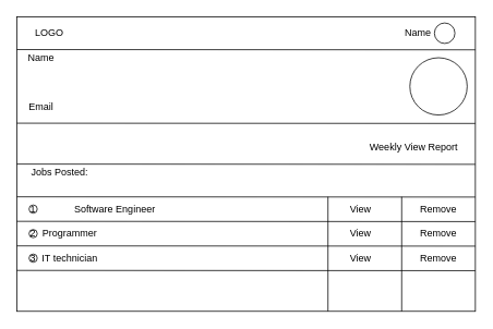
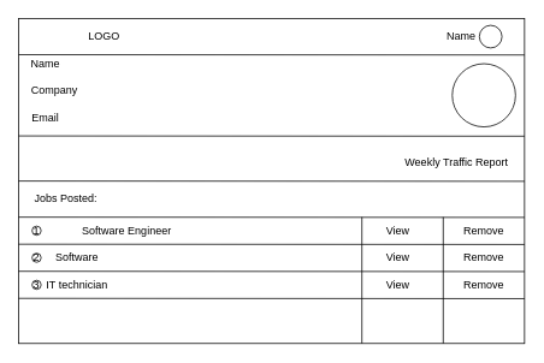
  <mxCell id="0" />
  <mxCell id="1" parent="0" />
  <mxCell id="2" value="" style="rounded=0;whiteSpace=wrap;html=1;" vertex="1" parent="1"><mxGeometry x="20" y="20" width="560" height="360" as="geometry" /></mxCell>
  <mxCell id="3" value="" style="endArrow=none;html=1;entryX=1;entryY=0.126;entryDx=0;entryDy=0;entryPerimeter=0;" edge="1" parent="1"><mxGeometry width="50" height="50" relative="1" as="geometry"><mxPoint x="20" y="60" as="sourcePoint" /><mxPoint x="580" y="60.32" as="targetPoint" /></mxGeometry></mxCell>
- <mxCell id="4" value="LOGO" style="text;html=1;strokeColor=none;fillColor=none;align=center;verticalAlign=middle;whiteSpace=wrap;rounded=0;" vertex="1" parent="1"><mxGeometry x="40" y="30" width="40" height="20" as="geometry" /></mxCell>
+ <mxCell id="4" value="LOGO" style="text;html=1;strokeColor=none;fillColor=none;align=center;verticalAlign=middle;whiteSpace=wrap;rounded=0;" vertex="1" parent="1"><mxGeometry x="95" y="30" width="40" height="20" as="geometry" /></mxCell>
  <mxCell id="5" value="Name" style="text;html=1;strokeColor=none;fillColor=none;align=center;verticalAlign=middle;whiteSpace=wrap;rounded=0;" vertex="1" parent="1"><mxGeometry x="490" y="30" width="40" height="20" as="geometry" /></mxCell>
  <mxCell id="6" value="" style="ellipse;whiteSpace=wrap;html=1;aspect=fixed;" vertex="1" parent="1"><mxGeometry x="530" y="27.5" width="25" height="25" as="geometry" /></mxCell>
  <mxCell id="7" value="" style="endArrow=none;html=1;entryX=1;entryY=0.126;entryDx=0;entryDy=0;entryPerimeter=0;" edge="1" parent="1"><mxGeometry width="50" height="50" relative="1" as="geometry"><mxPoint x="20" y="150" as="sourcePoint" /><mxPoint x="580" y="150.32" as="targetPoint" /></mxGeometry></mxCell>
  <mxCell id="8" value="Name" style="text;html=1;strokeColor=none;fillColor=none;align=center;verticalAlign=middle;whiteSpace=wrap;rounded=0;" vertex="1" parent="1"><mxGeometry x="30" y="60" width="40" height="20" as="geometry" /></mxCell>
+ <mxCell id="9" value="Company" style="text;html=1;strokeColor=none;fillColor=none;align=center;verticalAlign=middle;whiteSpace=wrap;rounded=0;" vertex="1" parent="1"><mxGeometry x="30" y="90" width="60" height="20" as="geometry" /></mxCell>
  <mxCell id="10" value="Email" style="text;html=1;strokeColor=none;fillColor=none;align=center;verticalAlign=middle;whiteSpace=wrap;rounded=0;" vertex="1" parent="1"><mxGeometry x="25" y="120" width="50" height="20" as="geometry" /></mxCell>
  <mxCell id="11" value="" style="ellipse;whiteSpace=wrap;html=1;aspect=fixed;" vertex="1" parent="1"><mxGeometry x="500" y="70" width="70" height="70" as="geometry" /></mxCell>
  <mxCell id="12" value="" style="endArrow=none;html=1;entryX=1;entryY=0.126;entryDx=0;entryDy=0;entryPerimeter=0;" edge="1" parent="1"><mxGeometry width="50" height="50" relative="1" as="geometry"><mxPoint x="20" y="200" as="sourcePoint" /><mxPoint x="580" y="200.32" as="targetPoint" /></mxGeometry></mxCell>
- <mxCell id="13" value="Weekly View Report" style="text;html=1;strokeColor=none;fillColor=none;align=center;verticalAlign=middle;whiteSpace=wrap;rounded=0;" vertex="1" parent="1"><mxGeometry x="440" y="170" width="130" height="20" as="geometry" /></mxCell>
+ <mxCell id="13" value="Weekly Traffic Report" style="text;html=1;strokeColor=none;fillColor=none;align=center;verticalAlign=middle;whiteSpace=wrap;rounded=0;" vertex="1" parent="1"><mxGeometry x="440" y="170" width="130" height="20" as="geometry" /></mxCell>
  <mxCell id="14" value="" style="endArrow=none;html=1;entryX=1;entryY=0.126;entryDx=0;entryDy=0;entryPerimeter=0;" edge="1" parent="1"><mxGeometry width="50" height="50" relative="1" as="geometry"><mxPoint x="20" y="240" as="sourcePoint" /><mxPoint x="580" y="240.32" as="targetPoint" /></mxGeometry></mxCell>
  <mxCell id="15" value="" style="endArrow=none;html=1;entryX=1;entryY=0.126;entryDx=0;entryDy=0;entryPerimeter=0;" edge="1" parent="1"><mxGeometry width="50" height="50" relative="1" as="geometry"><mxPoint x="20" y="270" as="sourcePoint" /><mxPoint x="580" y="270.32" as="targetPoint" /></mxGeometry></mxCell>
- <mxCell id="16" value="Jobs Posted:" style="text;html=1;strokeColor=none;fillColor=none;align=center;verticalAlign=middle;whiteSpace=wrap;rounded=0;" vertex="1" parent="1"><mxGeometry x="35" y="200" width="75" height="20" as="geometry" /></mxCell>
+ <mxCell id="16" value="Jobs Posted:" style="text;html=1;strokeColor=none;fillColor=none;align=center;verticalAlign=middle;whiteSpace=wrap;rounded=0;" vertex="1" parent="1"><mxGeometry x="35" y="210" width="75" height="20" as="geometry" /></mxCell>
  <mxCell id="17" value="" style="endArrow=none;html=1;entryX=1;entryY=0.126;entryDx=0;entryDy=0;entryPerimeter=0;" edge="1" parent="1"><mxGeometry width="50" height="50" relative="1" as="geometry"><mxPoint x="20" y="300" as="sourcePoint" /><mxPoint x="580" y="300.32" as="targetPoint" /></mxGeometry></mxCell>
  <mxCell id="18" value="" style="endArrow=none;html=1;entryX=1;entryY=0.126;entryDx=0;entryDy=0;entryPerimeter=0;" edge="1" parent="1"><mxGeometry width="50" height="50" relative="1" as="geometry"><mxPoint x="20" y="330" as="sourcePoint" /><mxPoint x="580" y="330.32" as="targetPoint" /></mxGeometry></mxCell>
  <mxCell id="19" value="1" style="ellipse;whiteSpace=wrap;html=1;aspect=fixed;" vertex="1" parent="1"><mxGeometry x="35" y="250" width="10" height="10" as="geometry" /></mxCell>
  <mxCell id="20" value="2" style="ellipse;whiteSpace=wrap;html=1;aspect=fixed;" vertex="1" parent="1"><mxGeometry x="35" y="280" width="10" height="10" as="geometry" /></mxCell>
  <mxCell id="21" value="3" style="ellipse;whiteSpace=wrap;html=1;aspect=fixed;" vertex="1" parent="1"><mxGeometry x="35" y="310" width="10" height="10" as="geometry" /></mxCell>
  <mxCell id="22" value="Software Engineer" style="text;html=1;strokeColor=none;fillColor=none;align=center;verticalAlign=middle;whiteSpace=wrap;rounded=0;" vertex="1" parent="1"><mxGeometry x="85" y="245" width="110" height="20" as="geometry" /></mxCell>
- <mxCell id="23" value="Programmer" style="text;html=1;strokeColor=none;fillColor=none;align=center;verticalAlign=middle;whiteSpace=wrap;rounded=0;" vertex="1" parent="1"><mxGeometry x="30" y="275" width="110" height="20" as="geometry" /></mxCell>
+ <mxCell id="23" value="Software" style="text;html=1;strokeColor=none;fillColor=none;align=center;verticalAlign=middle;whiteSpace=wrap;rounded=0;" vertex="1" parent="1"><mxGeometry x="30" y="275" width="110" height="20" as="geometry" /></mxCell>
  <mxCell id="24" value="IT technician" style="text;html=1;strokeColor=none;fillColor=none;align=center;verticalAlign=middle;whiteSpace=wrap;rounded=0;" vertex="1" parent="1"><mxGeometry x="30" y="305" width="110" height="20" as="geometry" /></mxCell>
  <mxCell id="25" value="" style="endArrow=none;html=1;" edge="1" parent="1"><mxGeometry width="50" height="50" relative="1" as="geometry"><mxPoint x="400" y="380" as="sourcePoint" /><mxPoint x="400" y="240" as="targetPoint" /></mxGeometry></mxCell>
  <mxCell id="26" value="" style="endArrow=none;html=1;" edge="1" parent="1"><mxGeometry width="50" height="50" relative="1" as="geometry"><mxPoint x="490" y="380" as="sourcePoint" /><mxPoint x="490" y="240" as="targetPoint" /></mxGeometry></mxCell>
  <mxCell id="27" value="View" style="text;html=1;strokeColor=none;fillColor=none;align=center;verticalAlign=middle;whiteSpace=wrap;rounded=0;" vertex="1" parent="1"><mxGeometry x="420" y="245" width="40" height="20" as="geometry" /></mxCell>
  <mxCell id="28" value="View" style="text;html=1;strokeColor=none;fillColor=none;align=center;verticalAlign=middle;whiteSpace=wrap;rounded=0;" vertex="1" parent="1"><mxGeometry x="420" y="275" width="40" height="20" as="geometry" /></mxCell>
  <mxCell id="29" value="View" style="text;html=1;strokeColor=none;fillColor=none;align=center;verticalAlign=middle;whiteSpace=wrap;rounded=0;" vertex="1" parent="1"><mxGeometry x="420" y="305" width="40" height="20" as="geometry" /></mxCell>
  <mxCell id="30" value="Remove" style="text;html=1;strokeColor=none;fillColor=none;align=center;verticalAlign=middle;whiteSpace=wrap;rounded=0;" vertex="1" parent="1"><mxGeometry x="515" y="245" width="40" height="20" as="geometry" /></mxCell>
  <mxCell id="31" value="Remove" style="text;html=1;strokeColor=none;fillColor=none;align=center;verticalAlign=middle;whiteSpace=wrap;rounded=0;" vertex="1" parent="1"><mxGeometry x="515" y="275" width="40" height="20" as="geometry" /></mxCell>
  <mxCell id="32" value="Remove" style="text;html=1;strokeColor=none;fillColor=none;align=center;verticalAlign=middle;whiteSpace=wrap;rounded=0;" vertex="1" parent="1"><mxGeometry x="515" y="305" width="40" height="20" as="geometry" /></mxCell>
